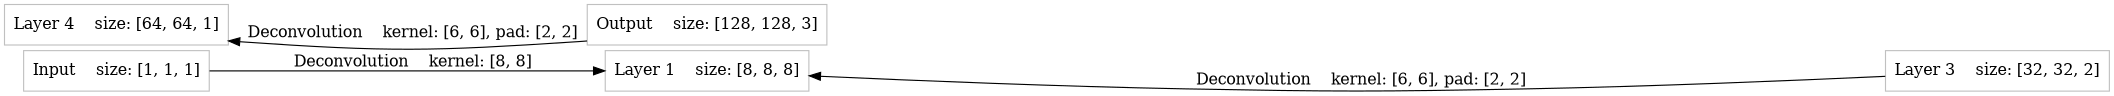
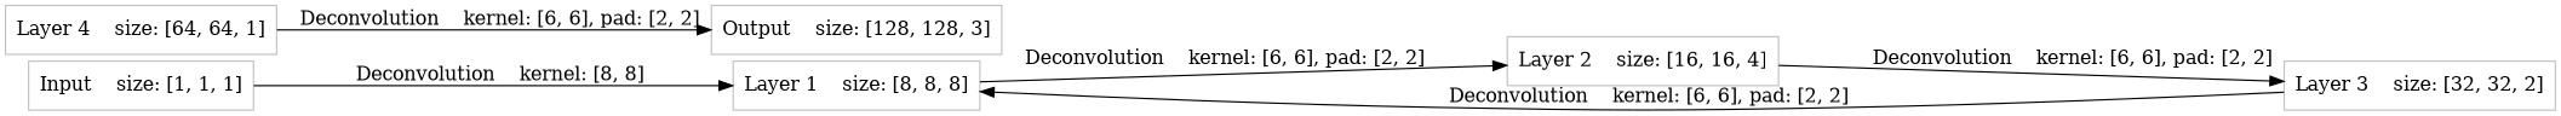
  digraph {
    nodesep=0.005
    rankdir=LR
    ranksep=0.005
    node [color=gray nodesep=0.005 ranksep=0.005 shape=rectangle]
    edge [nodesep=0.005 ranksep=0.005 weight=0.005]
    n1 [label="Input    size: [1, 1, 1]"]
    n2 [label="Layer 1    size: [8, 8, 8]"]
+   n3 [label="Layer 2    size: [16, 16, 4]"]
    n4 [label="Layer 3    size: [32, 32, 2]"]
    n5 [label="Layer 4    size: [64, 64, 1]"]
    n6 [label="Output    size: [128, 128, 3]"]
    n1 -> n2 [height=0.005 label="  Deconvolution    kernel: [8, 8]"]
+   n2 -> n3 [height=0.005 label="  Deconvolution    kernel: [6, 6], pad: [2, 2]"]
+   n3 -> n4 [height=0.005 label="  Deconvolution    kernel: [6, 6], pad: [2, 2]"]
    n4 -> n2 [height=0.005 label="  Deconvolution    kernel: [6, 6], pad: [2, 2]"]
-   n6 -> n5 [height=0.005 label="  Deconvolution    kernel: [6, 6], pad: [2, 2]"]
+   n5 -> n6 [height=0.005 label="  Deconvolution    kernel: [6, 6], pad: [2, 2]"]
  }
